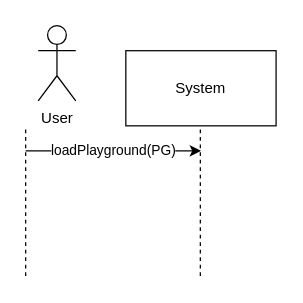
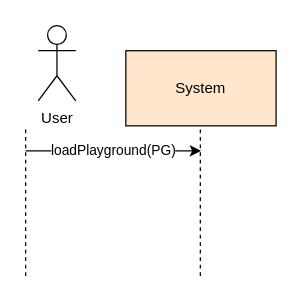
  <mxCell id="0" />
  <mxCell id="1" parent="0" />
- <mxCell id="2" value="System" style="rounded=0;whiteSpace=wrap;html=1;" vertex="1" parent="1"><mxGeometry x="100" y="40" width="120" height="60" as="geometry" /></mxCell>
+ <mxCell id="2" value="System" style="rounded=0;whiteSpace=wrap;html=1;fillColor=#ffe6cc;" vertex="1" parent="1"><mxGeometry x="100" y="40" width="120" height="60" as="geometry" /></mxCell>
  <mxCell id="3" value="User" style="shape=umlActor;verticalLabelPosition=bottom;labelBackgroundColor=#ffffff;verticalAlign=top;html=1;outlineConnect=0;" vertex="1" parent="1"><mxGeometry x="30" y="20" width="30" height="60" as="geometry" /></mxCell>
  <mxCell id="4" value="" style="endArrow=none;dashed=1;html=1;" edge="1" parent="1"><mxGeometry width="50" height="50" relative="1" as="geometry"><mxPoint x="20" y="220" as="sourcePoint" /><mxPoint x="20" y="100" as="targetPoint" /></mxGeometry></mxCell>
  <mxCell id="5" value="" style="endArrow=none;dashed=1;html=1;" edge="1" parent="1"><mxGeometry width="50" height="50" relative="1" as="geometry"><mxPoint x="159.5" y="220" as="sourcePoint" /><mxPoint x="159.5" y="100" as="targetPoint" /></mxGeometry></mxCell>
  <mxCell id="6" value="loadPlayground(PG)" style="endArrow=classic;html=1;" edge="1" parent="1"><mxGeometry width="50" height="50" relative="1" as="geometry"><mxPoint x="20" y="120" as="sourcePoint" /><mxPoint x="160" y="120" as="targetPoint" /></mxGeometry></mxCell>
